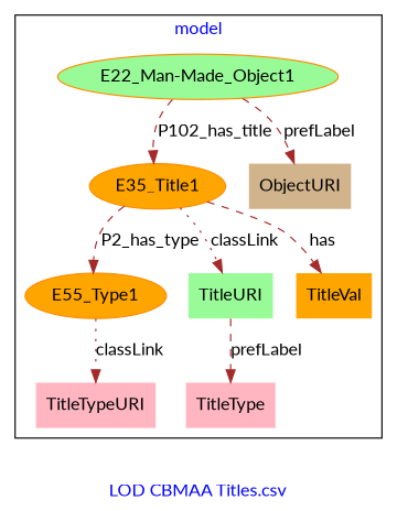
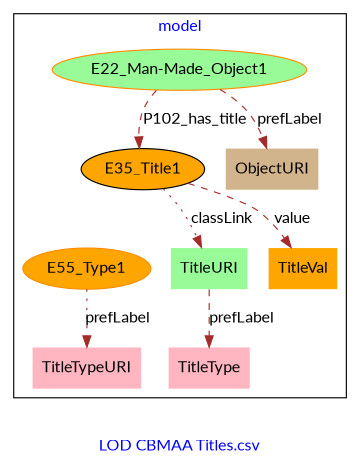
  digraph {
    fontcolor=blue
    fontname=Lato
    label="LOD CBMAA Titles.csv"
    remincross=true
    node [color=darkorange fillcolor=orange fontname=Lato style=filled shape=plaintext]
    edge [color=brown fontcolor=black fontname=Lato style=dashed]
    n1 [fillcolor=palegreen label="E22_Man-Made_Object1" shape=""]
-   n2 [label=E35_Title1 shape=""]
+   n2 [color=black label=E35_Title1 shape=""]
    n3 [label=E55_Type1 shape=""]
    n4 [color=red fillcolor=palegreen label=TitleURI]
    n5 [fillcolor=tan label=ObjectURI]
    n6 [color=black label=TitleVal]
    n7 [color=black fillcolor=lightpink label=TitleTypeURI]
    n8 [fillcolor=lightpink label=TitleType]
    subgraph cluster_1 {
      label=model
      n1
      n2
      n3
      n4
      n5
      n6
      n7
      n8
    }
    n1 -> n2 [label=P102_has_title]
    n1 -> n5 [label=prefLabel]
-   n2 -> n3 [label=P2_has_type]
    n2 -> n4 [label=classLink style=dotted]
-   n2 -> n6 [label=has]
-   n3 -> n7 [label=classLink style=dotted]
+   n2 -> n6 [label=value]
+   n3 -> n7 [label=prefLabel style=dotted]
    n4 -> n8 [label=prefLabel]
  }
